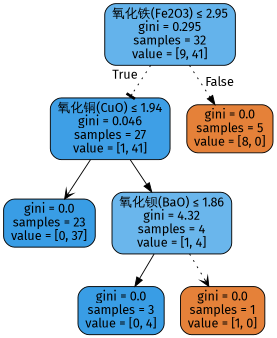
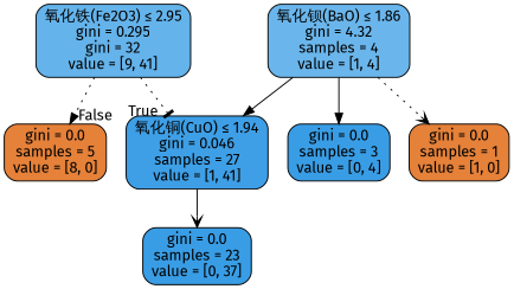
  digraph {
    fontname="Fira Sans"
    node [color=black fillcolor="#e58139" fontname="Fira Sans" shape=box style="filled, rounded"]
    edge [arrowhead=normal fontname="Fira Sans" style=dotted]
-   n1 [fillcolor="#64b3eb" label=<氧化铁(Fe2O3) &le; 2.95<br/>gini = 0.295<br/>samples = 32<br/>value = [9, 41]>]
+   n1 [fillcolor="#64b3eb" label=<氧化铁(Fe2O3) &le; 2.95<br/>gini = 0.295<br/>gini = 32<br/>value = [9, 41]>]
    n2 [fillcolor="#3e9fe6" label=<氧化铜(CuO) &le; 1.94<br/>gini = 0.046<br/>samples = 27<br/>value = [1, 41]>]
    n3 [label=<gini = 0.0<br/>samples = 5<br/>value = [8, 0]>]
    n4 [fillcolor="#399de5" label=<gini = 0.0<br/>samples = 23<br/>value = [0, 37]>]
    n5 [fillcolor="#6ab6ec" label=<氧化钡(BaO) &le; 1.86<br/>gini = 4.32<br/>samples = 4<br/>value = [1, 4]>]
    n6 [fillcolor="#399de5" label=<gini = 0.0<br/>samples = 3<br/>value = [0, 4]>]
    n7 [label=<gini = 0.0<br/>samples = 1<br/>value = [1, 0]>]
    n1 -> n2 [arrowhead=tee headlabel=True labelangle=45 labeldistance=2.5]
    n1 -> n3 [headlabel=False labelangle=-45 labeldistance=2.5]
    n2 -> n4 [arrowhead=vee style=solid]
-   n2 -> n5 [style=solid]
+   n5 -> n2 [style=solid]
    n5 -> n6 [style=solid]
    n5 -> n7 [arrowhead=vee]
  }
